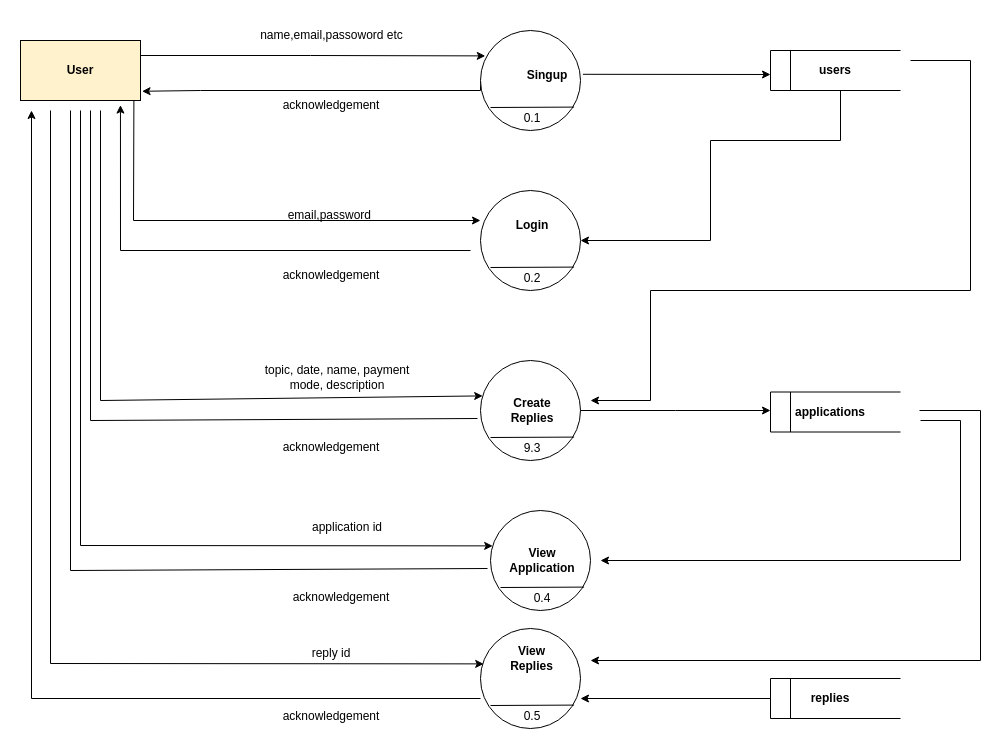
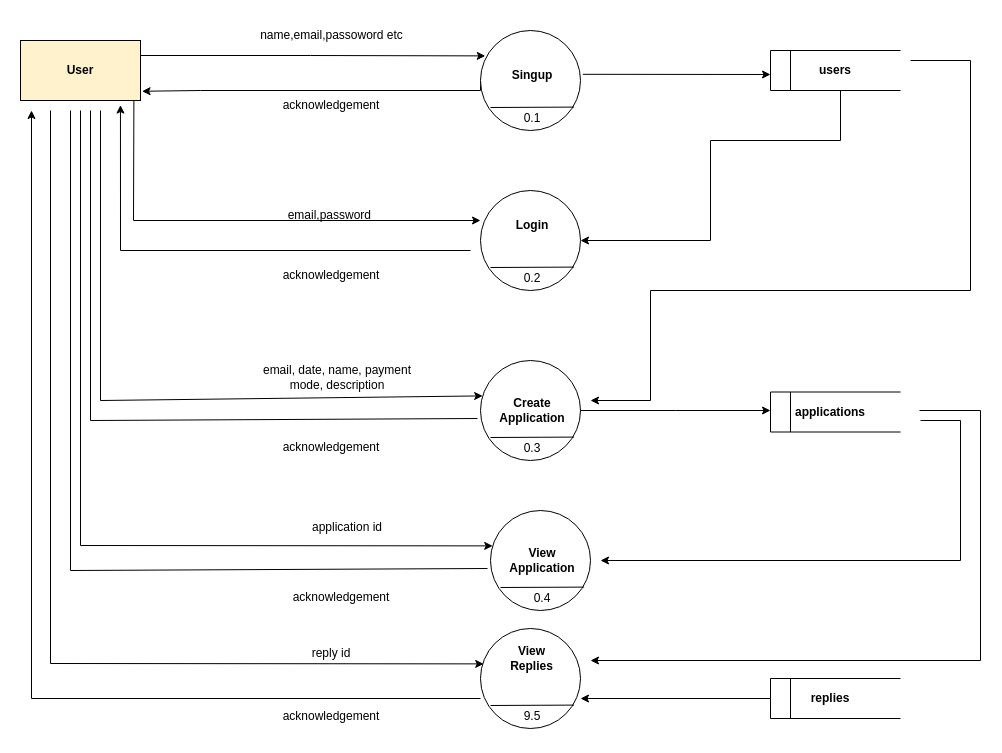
  <mxCell id="0" />
  <mxCell id="1" parent="0" />
  <mxCell id="2" style="edgeStyle=orthogonalEdgeStyle;rounded=0;orthogonalLoop=1;jettySize=auto;html=1;exitX=0;exitY=0.5;exitDx=0;exitDy=0;entryX=1.013;entryY=0.846;entryDx=0;entryDy=0;entryPerimeter=0;" parent="1" source="13" target="59" edge="1"><mxGeometry relative="1" as="geometry"><mxPoint x="200" y="90" as="targetPoint" /><Array as="points"><mxPoint x="480" y="90" /><mxPoint x="200" y="90" /></Array></mxGeometry></mxCell>
  <mxCell id="3" style="edgeStyle=orthogonalEdgeStyle;rounded=0;orthogonalLoop=1;jettySize=auto;html=1;entryX=0.048;entryY=0.254;entryDx=0;entryDy=0;entryPerimeter=0;exitX=1;exitY=0.25;exitDx=0;exitDy=0;" parent="1" source="59" target="13" edge="1"><mxGeometry relative="1" as="geometry"><mxPoint x="200" y="55" as="sourcePoint" /></mxGeometry></mxCell>
  <mxCell id="4" value="" style="group" parent="1" vertex="1" connectable="0"><mxGeometry x="770" y="50" width="130" height="40" as="geometry" /></mxCell>
  <mxCell id="5" value="" style="endArrow=none;html=1;rounded=0;" parent="4" edge="1"><mxGeometry width="50" height="50" relative="1" as="geometry"><mxPoint as="sourcePoint" /><mxPoint x="130" as="targetPoint" /></mxGeometry></mxCell>
  <mxCell id="6" value="" style="endArrow=none;html=1;rounded=0;" parent="4" edge="1"><mxGeometry width="50" height="50" relative="1" as="geometry"><mxPoint x="130" y="40" as="sourcePoint" /><mxPoint y="40" as="targetPoint" /></mxGeometry></mxCell>
  <mxCell id="7" value="" style="endArrow=none;html=1;rounded=0;" parent="4" edge="1"><mxGeometry width="50" height="50" relative="1" as="geometry"><mxPoint y="40" as="sourcePoint" /><mxPoint as="targetPoint" /></mxGeometry></mxCell>
  <mxCell id="8" value="" style="endArrow=none;html=1;rounded=0;" parent="4" edge="1"><mxGeometry width="50" height="50" relative="1" as="geometry"><mxPoint x="20" y="40" as="sourcePoint" /><mxPoint x="20" as="targetPoint" /></mxGeometry></mxCell>
  <mxCell id="9" value="&lt;b&gt;users&lt;/b&gt;" style="text;html=1;strokeColor=none;fillColor=none;align=center;verticalAlign=middle;whiteSpace=wrap;rounded=0;" parent="4" vertex="1"><mxGeometry x="30" y="5" width="70" height="30" as="geometry" /></mxCell>
  <mxCell id="10" value="name,email,passoword etc" style="text;html=1;strokeColor=none;fillColor=none;align=center;verticalAlign=middle;whiteSpace=wrap;rounded=0;" parent="1" vertex="1"><mxGeometry x="235.5" y="20" width="191" height="30" as="geometry" /></mxCell>
  <mxCell id="11" value="acknowledgement" style="text;html=1;strokeColor=none;fillColor=none;align=center;verticalAlign=middle;whiteSpace=wrap;rounded=0;" parent="1" vertex="1"><mxGeometry x="298" y="90" width="66" height="30" as="geometry" /></mxCell>
  <mxCell id="12" value="" style="group" parent="1" vertex="1" connectable="0"><mxGeometry x="480" y="30" width="100" height="103" as="geometry" /></mxCell>
  <mxCell id="13" value="" style="ellipse;whiteSpace=wrap;html=1;aspect=fixed;" parent="12" vertex="1"><mxGeometry width="100" height="100" as="geometry" /></mxCell>
  <mxCell id="14" value="" style="endArrow=none;html=1;rounded=0;entryX=0.936;entryY=0.766;entryDx=0;entryDy=0;entryPerimeter=0;" parent="12" target="13" edge="1"><mxGeometry width="50" height="50" relative="1" as="geometry"><mxPoint x="10" y="77" as="sourcePoint" /><mxPoint y="130" as="targetPoint" /></mxGeometry></mxCell>
  <mxCell id="15" value="0.1" style="text;html=1;strokeColor=none;fillColor=none;align=center;verticalAlign=middle;whiteSpace=wrap;rounded=0;" parent="12" vertex="1"><mxGeometry x="22" y="73" width="60" height="30" as="geometry" /></mxCell>
- <mxCell id="16" value="&lt;b&gt;Singup&lt;/b&gt;" style="text;html=1;strokeColor=none;fillColor=none;align=center;verticalAlign=middle;whiteSpace=wrap;rounded=0;" parent="12" vertex="1"><mxGeometry x="37" y="30" width="60" height="30" as="geometry" /></mxCell>
+ <mxCell id="16" value="&lt;b&gt;Singup&lt;/b&gt;" style="text;html=1;strokeColor=none;fillColor=none;align=center;verticalAlign=middle;whiteSpace=wrap;rounded=0;" parent="12" vertex="1"><mxGeometry x="22" y="30" width="60" height="30" as="geometry" /></mxCell>
  <mxCell id="17" value="" style="endArrow=classic;html=1;rounded=0;entryX=1.024;entryY=0.438;entryDx=0;entryDy=0;entryPerimeter=0;exitX=1.024;exitY=0.438;exitDx=0;exitDy=0;exitPerimeter=0;" parent="12" source="13" edge="1"><mxGeometry width="50" height="50" relative="1" as="geometry"><mxPoint x="240" y="240" as="sourcePoint" /><mxPoint x="290" y="44" as="targetPoint" /></mxGeometry></mxCell>
  <mxCell id="18" value="" style="group" parent="1" vertex="1" connectable="0"><mxGeometry x="480" y="190" width="100" height="103" as="geometry" /></mxCell>
  <mxCell id="19" value="" style="ellipse;whiteSpace=wrap;html=1;aspect=fixed;" parent="18" vertex="1"><mxGeometry width="100" height="100" as="geometry" /></mxCell>
  <mxCell id="20" value="" style="endArrow=none;html=1;rounded=0;entryX=0.936;entryY=0.766;entryDx=0;entryDy=0;entryPerimeter=0;" parent="18" target="19" edge="1"><mxGeometry width="50" height="50" relative="1" as="geometry"><mxPoint x="10" y="77" as="sourcePoint" /><mxPoint y="130" as="targetPoint" /></mxGeometry></mxCell>
  <mxCell id="21" value="0.2&lt;br&gt;" style="text;html=1;strokeColor=none;fillColor=none;align=center;verticalAlign=middle;whiteSpace=wrap;rounded=0;" parent="18" vertex="1"><mxGeometry x="22" y="73" width="60" height="30" as="geometry" /></mxCell>
  <mxCell id="22" value="&lt;b&gt;Login&lt;/b&gt;" style="text;html=1;strokeColor=none;fillColor=none;align=center;verticalAlign=middle;whiteSpace=wrap;rounded=0;" parent="18" vertex="1"><mxGeometry x="22" y="20" width="60" height="30" as="geometry" /></mxCell>
  <mxCell id="23" style="edgeStyle=orthogonalEdgeStyle;rounded=0;orthogonalLoop=1;jettySize=auto;html=1;entryX=1;entryY=0.5;entryDx=0;entryDy=0;" parent="1" target="19" edge="1"><mxGeometry relative="1" as="geometry"><mxPoint x="840" y="90" as="sourcePoint" /><Array as="points"><mxPoint x="840" y="140" /><mxPoint x="710" y="140" /><mxPoint x="710" y="240" /></Array></mxGeometry></mxCell>
  <mxCell id="24" value="" style="group" parent="1" vertex="1" connectable="0"><mxGeometry x="480" y="360" width="100" height="103" as="geometry" /></mxCell>
  <mxCell id="25" value="" style="ellipse;whiteSpace=wrap;html=1;aspect=fixed;" parent="24" vertex="1"><mxGeometry width="100" height="100" as="geometry" /></mxCell>
  <mxCell id="26" value="" style="endArrow=none;html=1;rounded=0;entryX=0.936;entryY=0.766;entryDx=0;entryDy=0;entryPerimeter=0;" parent="24" target="25" edge="1"><mxGeometry width="50" height="50" relative="1" as="geometry"><mxPoint x="10" y="77" as="sourcePoint" /><mxPoint y="130" as="targetPoint" /></mxGeometry></mxCell>
- <mxCell id="27" value="9.3&lt;br&gt;" style="text;html=1;strokeColor=none;fillColor=none;align=center;verticalAlign=middle;whiteSpace=wrap;rounded=0;" parent="24" vertex="1"><mxGeometry x="22" y="73" width="60" height="30" as="geometry" /></mxCell>
- <mxCell id="28" value="&lt;b&gt;Create&lt;br&gt;Replies&lt;br&gt;&lt;/b&gt;" style="text;html=1;strokeColor=none;fillColor=none;align=center;verticalAlign=middle;whiteSpace=wrap;rounded=0;" parent="24" vertex="1"><mxGeometry x="16" y="35" width="72" height="30" as="geometry" /></mxCell>
+ <mxCell id="27" value="0.3&lt;br&gt;" style="text;html=1;strokeColor=none;fillColor=none;align=center;verticalAlign=middle;whiteSpace=wrap;rounded=0;" parent="24" vertex="1"><mxGeometry x="22" y="73" width="60" height="30" as="geometry" /></mxCell>
+ <mxCell id="28" value="&lt;b&gt;Create&lt;br&gt;Application&lt;br&gt;&lt;/b&gt;" style="text;html=1;strokeColor=none;fillColor=none;align=center;verticalAlign=middle;whiteSpace=wrap;rounded=0;" parent="24" vertex="1"><mxGeometry x="16" y="35" width="72" height="30" as="geometry" /></mxCell>
  <mxCell id="29" style="edgeStyle=orthogonalEdgeStyle;rounded=0;orthogonalLoop=1;jettySize=auto;html=1;" parent="24" edge="1" source="25"><mxGeometry relative="1" as="geometry"><mxPoint x="290" y="50" as="targetPoint" /></mxGeometry></mxCell>
- <mxCell id="30" value="topic, date, name, payment mode, description" style="text;html=1;strokeColor=none;fillColor=none;align=center;verticalAlign=middle;whiteSpace=wrap;rounded=0;" parent="1" vertex="1"><mxGeometry x="250" y="361.5" width="174" height="30" as="geometry" /></mxCell>
+ <mxCell id="30" value="email, date, name, payment mode, description" style="text;html=1;strokeColor=none;fillColor=none;align=center;verticalAlign=middle;whiteSpace=wrap;rounded=0;" parent="1" vertex="1"><mxGeometry x="250" y="361.5" width="174" height="30" as="geometry" /></mxCell>
  <mxCell id="31" value="reply id" style="text;html=1;strokeColor=none;fillColor=none;align=center;verticalAlign=middle;whiteSpace=wrap;rounded=0;" parent="1" vertex="1"><mxGeometry x="283" y="638" width="96" height="30" as="geometry" /></mxCell>
  <mxCell id="32" value="" style="group" parent="1" vertex="1" connectable="0"><mxGeometry x="480" y="628" width="100" height="103" as="geometry" /></mxCell>
  <mxCell id="33" value="" style="ellipse;whiteSpace=wrap;html=1;aspect=fixed;" parent="32" vertex="1"><mxGeometry width="100" height="100" as="geometry" /></mxCell>
  <mxCell id="34" value="" style="endArrow=none;html=1;rounded=0;entryX=0.936;entryY=0.766;entryDx=0;entryDy=0;entryPerimeter=0;" parent="32" target="33" edge="1"><mxGeometry width="50" height="50" relative="1" as="geometry"><mxPoint x="10" y="77" as="sourcePoint" /><mxPoint y="130" as="targetPoint" /></mxGeometry></mxCell>
- <mxCell id="35" value="0.5" style="text;html=1;strokeColor=none;fillColor=none;align=center;verticalAlign=middle;whiteSpace=wrap;rounded=0;" parent="32" vertex="1"><mxGeometry x="22" y="73" width="60" height="30" as="geometry" /></mxCell>
+ <mxCell id="35" value="9.5" style="text;html=1;strokeColor=none;fillColor=none;align=center;verticalAlign=middle;whiteSpace=wrap;rounded=0;" parent="32" vertex="1"><mxGeometry x="22" y="73" width="60" height="30" as="geometry" /></mxCell>
  <mxCell id="36" value="&lt;b&gt;View Replies&lt;/b&gt;" style="text;html=1;strokeColor=none;fillColor=none;align=center;verticalAlign=middle;whiteSpace=wrap;rounded=0;" parent="32" vertex="1"><mxGeometry x="20" y="15" width="63" height="30" as="geometry" /></mxCell>
  <mxCell id="37" value="email,password&amp;nbsp;" style="text;html=1;strokeColor=none;fillColor=none;align=center;verticalAlign=middle;whiteSpace=wrap;rounded=0;" parent="1" vertex="1"><mxGeometry x="265" y="200" width="132" height="30" as="geometry" /></mxCell>
  <mxCell id="38" value="acknowledgement" style="text;html=1;strokeColor=none;fillColor=none;align=center;verticalAlign=middle;whiteSpace=wrap;rounded=0;" parent="1" vertex="1"><mxGeometry x="298" y="260" width="66" height="30" as="geometry" /></mxCell>
  <mxCell id="39" value="" style="group" parent="1" vertex="1" connectable="0"><mxGeometry x="770" y="391.5" width="130" height="40" as="geometry" /></mxCell>
  <mxCell id="40" value="" style="endArrow=none;html=1;rounded=0;" parent="39" edge="1"><mxGeometry width="50" height="50" relative="1" as="geometry"><mxPoint as="sourcePoint" /><mxPoint x="130" as="targetPoint" /></mxGeometry></mxCell>
  <mxCell id="41" value="" style="endArrow=none;html=1;rounded=0;" parent="39" edge="1"><mxGeometry width="50" height="50" relative="1" as="geometry"><mxPoint x="130" y="40" as="sourcePoint" /><mxPoint y="40" as="targetPoint" /></mxGeometry></mxCell>
  <mxCell id="42" value="" style="endArrow=none;html=1;rounded=0;" parent="39" edge="1"><mxGeometry width="50" height="50" relative="1" as="geometry"><mxPoint y="40" as="sourcePoint" /><mxPoint as="targetPoint" /></mxGeometry></mxCell>
  <mxCell id="43" value="" style="endArrow=none;html=1;rounded=0;" parent="39" edge="1"><mxGeometry width="50" height="50" relative="1" as="geometry"><mxPoint x="20" y="40" as="sourcePoint" /><mxPoint x="20" as="targetPoint" /></mxGeometry></mxCell>
  <mxCell id="44" value="&lt;b&gt;applications&lt;/b&gt;" style="text;html=1;strokeColor=none;fillColor=none;align=center;verticalAlign=middle;whiteSpace=wrap;rounded=0;" parent="39" vertex="1"><mxGeometry x="30" y="5" width="60" height="30" as="geometry" /></mxCell>
  <mxCell id="45" value="" style="group" parent="1" vertex="1" connectable="0"><mxGeometry x="770" y="678" width="130" height="40" as="geometry" /></mxCell>
  <mxCell id="46" value="" style="endArrow=none;html=1;rounded=0;" parent="45" edge="1"><mxGeometry width="50" height="50" relative="1" as="geometry"><mxPoint as="sourcePoint" /><mxPoint x="130" as="targetPoint" /></mxGeometry></mxCell>
  <mxCell id="47" value="" style="endArrow=none;html=1;rounded=0;" parent="45" edge="1"><mxGeometry width="50" height="50" relative="1" as="geometry"><mxPoint x="130" y="40" as="sourcePoint" /><mxPoint y="40" as="targetPoint" /></mxGeometry></mxCell>
  <mxCell id="48" value="" style="endArrow=none;html=1;rounded=0;" parent="45" edge="1"><mxGeometry width="50" height="50" relative="1" as="geometry"><mxPoint y="40" as="sourcePoint" /><mxPoint as="targetPoint" /></mxGeometry></mxCell>
  <mxCell id="49" value="" style="endArrow=none;html=1;rounded=0;" parent="45" edge="1"><mxGeometry width="50" height="50" relative="1" as="geometry"><mxPoint x="20" y="40" as="sourcePoint" /><mxPoint x="20" as="targetPoint" /></mxGeometry></mxCell>
  <mxCell id="50" value="&lt;b&gt;replies&lt;/b&gt;" style="text;html=1;strokeColor=none;fillColor=none;align=center;verticalAlign=middle;whiteSpace=wrap;rounded=0;" parent="45" vertex="1"><mxGeometry x="30" y="5" width="60" height="30" as="geometry" /></mxCell>
  <mxCell id="51" style="edgeStyle=orthogonalEdgeStyle;rounded=0;orthogonalLoop=1;jettySize=auto;html=1;" parent="1" edge="1"><mxGeometry relative="1" as="geometry"><mxPoint x="590" y="400" as="targetPoint" /><mxPoint x="910" y="60" as="sourcePoint" /><Array as="points"><mxPoint x="970" y="60" /><mxPoint x="970" y="290" /><mxPoint x="650" y="290" /><mxPoint x="650" y="400" /></Array></mxGeometry></mxCell>
  <mxCell id="52" value="" style="endArrow=classic;html=1;rounded=0;exitX=0.945;exitY=1.002;exitDx=0;exitDy=0;exitPerimeter=0;" parent="1" source="59" edge="1"><mxGeometry width="50" height="50" relative="1" as="geometry"><mxPoint x="140" y="220" as="sourcePoint" /><mxPoint x="480" y="220" as="targetPoint" /><Array as="points"><mxPoint x="133" y="220" /></Array></mxGeometry></mxCell>
  <mxCell id="53" value="" style="endArrow=classic;html=1;rounded=0;entryX=-0.008;entryY=0.354;entryDx=0;entryDy=0;entryPerimeter=0;" parent="1" edge="1"><mxGeometry width="50" height="50" relative="1" as="geometry"><mxPoint x="100" y="110" as="sourcePoint" /><mxPoint x="482.2" y="395.4" as="targetPoint" /><Array as="points"><mxPoint x="100" y="400" /></Array></mxGeometry></mxCell>
  <mxCell id="54" value="acknowledgement" style="text;html=1;strokeColor=none;fillColor=none;align=center;verticalAlign=middle;whiteSpace=wrap;rounded=0;" parent="1" vertex="1"><mxGeometry x="298" y="431.5" width="66" height="30" as="geometry" /></mxCell>
  <mxCell id="55" value="" style="endArrow=classic;html=1;rounded=0;entryX=0.032;entryY=0.354;entryDx=0;entryDy=0;entryPerimeter=0;" parent="1" target="33" edge="1"><mxGeometry width="50" height="50" relative="1" as="geometry"><mxPoint x="50" y="110" as="sourcePoint" /><mxPoint x="330" y="678" as="targetPoint" /><Array as="points"><mxPoint x="50" y="663" /></Array></mxGeometry></mxCell>
  <mxCell id="56" value="" style="endArrow=classic;html=1;rounded=0;" parent="1" edge="1"><mxGeometry width="50" height="50" relative="1" as="geometry"><mxPoint x="480" y="698" as="sourcePoint" /><mxPoint x="31" y="110" as="targetPoint" /><Array as="points"><mxPoint x="31" y="698" /></Array></mxGeometry></mxCell>
  <mxCell id="57" value="acknowledgement" style="text;html=1;strokeColor=none;fillColor=none;align=center;verticalAlign=middle;whiteSpace=wrap;rounded=0;" parent="1" vertex="1"><mxGeometry x="298" y="701" width="66" height="30" as="geometry" /></mxCell>
  <mxCell id="58" value="" style="endArrow=classic;html=1;rounded=0;" parent="1" edge="1"><mxGeometry width="50" height="50" relative="1" as="geometry"><mxPoint x="770" y="698" as="sourcePoint" /><mxPoint x="580" y="698" as="targetPoint" /></mxGeometry></mxCell>
  <mxCell id="59" value="User" style="rounded=0;whiteSpace=wrap;html=1;fontStyle=1;fillColor=#fff2cc;" parent="1" vertex="1"><mxGeometry x="20" y="40" width="120" height="60" as="geometry" /></mxCell>
  <mxCell id="60" value="" style="endArrow=none;html=1;rounded=0;" parent="1" edge="1"><mxGeometry width="50" height="50" relative="1" as="geometry"><mxPoint x="90" y="110" as="sourcePoint" /><mxPoint x="477" y="418" as="targetPoint" /><Array as="points"><mxPoint x="90" y="420" /></Array></mxGeometry></mxCell>
  <mxCell id="61" value="" style="endArrow=classic;html=1;rounded=0;" parent="1" edge="1"><mxGeometry width="50" height="50" relative="1" as="geometry"><mxPoint x="919" y="410" as="sourcePoint" /><mxPoint x="590" y="660" as="targetPoint" /><Array as="points"><mxPoint x="980" y="410" /><mxPoint x="980" y="660" /></Array></mxGeometry></mxCell>
  <mxCell id="62" value="" style="group" parent="1" vertex="1" connectable="0"><mxGeometry x="490" y="510" width="100" height="103" as="geometry" /></mxCell>
  <mxCell id="63" value="" style="ellipse;whiteSpace=wrap;html=1;aspect=fixed;" parent="62" vertex="1"><mxGeometry width="100" height="100" as="geometry" /></mxCell>
  <mxCell id="64" value="" style="endArrow=none;html=1;rounded=0;entryX=0.936;entryY=0.766;entryDx=0;entryDy=0;entryPerimeter=0;" parent="62" target="63" edge="1"><mxGeometry width="50" height="50" relative="1" as="geometry"><mxPoint x="10" y="77" as="sourcePoint" /><mxPoint y="130" as="targetPoint" /></mxGeometry></mxCell>
  <mxCell id="65" value="0.4" style="text;html=1;strokeColor=none;fillColor=none;align=center;verticalAlign=middle;whiteSpace=wrap;rounded=0;" parent="62" vertex="1"><mxGeometry x="22" y="73" width="60" height="30" as="geometry" /></mxCell>
  <mxCell id="66" value="&lt;b&gt;View Application&lt;br&gt;&lt;/b&gt;" style="text;html=1;strokeColor=none;fillColor=none;align=center;verticalAlign=middle;whiteSpace=wrap;rounded=0;" parent="62" vertex="1"><mxGeometry x="16" y="35" width="72" height="30" as="geometry" /></mxCell>
  <mxCell id="67" value="application id" style="text;html=1;strokeColor=none;fillColor=none;align=center;verticalAlign=middle;whiteSpace=wrap;rounded=0;" parent="1" vertex="1"><mxGeometry x="260" y="511.5" width="174" height="30" as="geometry" /></mxCell>
  <mxCell id="68" value="" style="endArrow=classic;html=1;rounded=0;entryX=-0.008;entryY=0.354;entryDx=0;entryDy=0;entryPerimeter=0;" parent="1" edge="1"><mxGeometry width="50" height="50" relative="1" as="geometry"><mxPoint x="80" y="110" as="sourcePoint" /><mxPoint x="492.2" y="545.4" as="targetPoint" /><Array as="points"><mxPoint x="80" y="545" /></Array></mxGeometry></mxCell>
  <mxCell id="69" value="acknowledgement" style="text;html=1;strokeColor=none;fillColor=none;align=center;verticalAlign=middle;whiteSpace=wrap;rounded=0;" parent="1" vertex="1"><mxGeometry x="308" y="581.5" width="66" height="30" as="geometry" /></mxCell>
  <mxCell id="70" value="" style="endArrow=none;html=1;rounded=0;" parent="1" edge="1"><mxGeometry width="50" height="50" relative="1" as="geometry"><mxPoint x="70" y="110" as="sourcePoint" /><mxPoint x="487" y="568" as="targetPoint" /><Array as="points"><mxPoint x="70" y="570" /></Array></mxGeometry></mxCell>
  <mxCell id="71" value="" style="endArrow=classic;html=1;rounded=0;entryX=0.833;entryY=1.076;entryDx=0;entryDy=0;entryPerimeter=0;" parent="1" target="59" edge="1"><mxGeometry width="50" height="50" relative="1" as="geometry"><mxPoint x="470" y="250" as="sourcePoint" /><mxPoint x="310" y="240" as="targetPoint" /><Array as="points"><mxPoint x="120" y="250" /></Array></mxGeometry></mxCell>
  <mxCell id="72" value="" style="endArrow=classic;html=1;rounded=0;" parent="1" edge="1"><mxGeometry width="50" height="50" relative="1" as="geometry"><mxPoint x="920" y="420" as="sourcePoint" /><mxPoint x="600" y="560" as="targetPoint" /><Array as="points"><mxPoint x="960" y="420" /><mxPoint x="960" y="560" /></Array></mxGeometry></mxCell>
